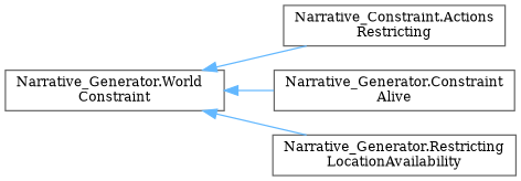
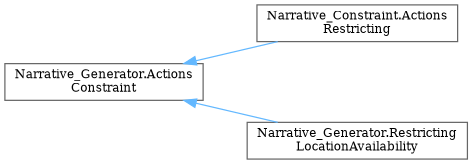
  digraph {
    fontname="DejaVu Serif"
    rankdir=LR
    node [color=grey40 fillcolor=white fontname="DejaVu Serif" fontsize=10 shape=box style=filled]
    edge [color=steelblue1 dir=back fontname="DejaVu Serif" fontsize=10 labelfontname=Helvetica labelfontsize=10 style=solid]
-   n1 [height=0.2 label="Narrative_Generator.World\lConstraint" width=0.4]
+   n1 [height=0.2 label="Narrative_Generator.Actions\lConstraint" width=0.4]
    n2 [height=0.2 label="Narrative_Constraint.Actions\lRestricting" width=0.4]
-   n3 [height=0.2 label="Narrative_Generator.Constraint\lAlive" width=0.4]
    n4 [height=0.2 label="Narrative_Generator.Restricting\lLocationAvailability" width=0.4]
    n1 -> n2
-   n1 -> n3
    n1 -> n4
  }
